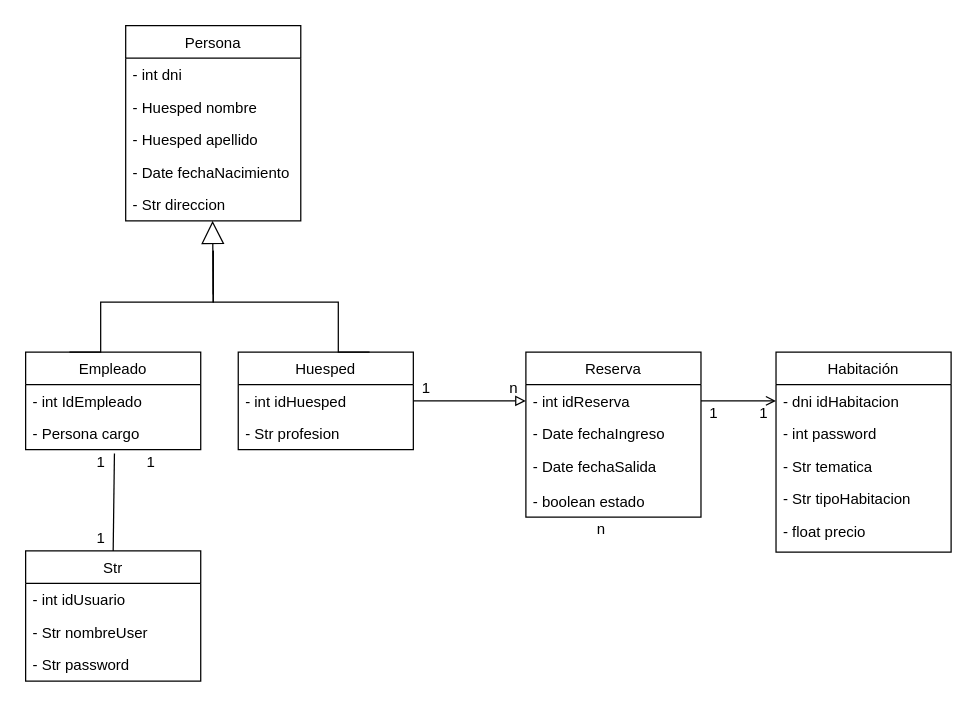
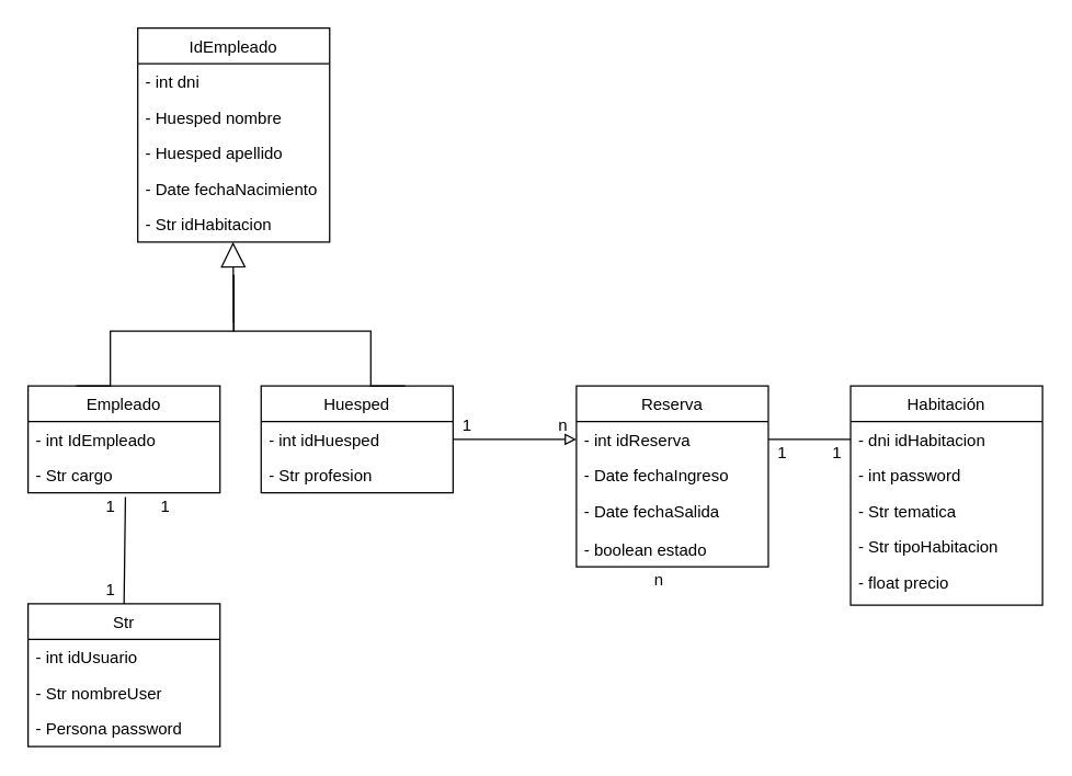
  <mxCell id="0" />
  <mxCell id="1" parent="0" />
  <mxCell id="2" value="Habitación" style="swimlane;fontStyle=0;childLayout=stackLayout;horizontal=1;startSize=26;fillColor=none;horizontalStack=0;resizeParent=1;resizeParentMax=0;resizeLast=0;collapsible=1;marginBottom=0;" parent="1" vertex="1"><mxGeometry x="620" y="281" width="140" height="160" as="geometry" /></mxCell>
  <mxCell id="3" value="- dni idHabitacion" style="text;strokeColor=none;fillColor=none;align=left;verticalAlign=top;spacingLeft=4;spacingRight=4;overflow=hidden;rotatable=0;points=[[0,0.5],[1,0.5]];portConstraint=eastwest;" parent="2" vertex="1"><mxGeometry y="26" width="140" height="26" as="geometry" /></mxCell>
  <mxCell id="4" value="- int password" style="text;strokeColor=none;fillColor=none;align=left;verticalAlign=top;spacingLeft=4;spacingRight=4;overflow=hidden;rotatable=0;points=[[0,0.5],[1,0.5]];portConstraint=eastwest;" parent="2" vertex="1"><mxGeometry y="52" width="140" height="26" as="geometry" /></mxCell>
  <mxCell id="5" value="- Str tematica" style="text;strokeColor=none;fillColor=none;align=left;verticalAlign=top;spacingLeft=4;spacingRight=4;overflow=hidden;rotatable=0;points=[[0,0.5],[1,0.5]];portConstraint=eastwest;" parent="2" vertex="1"><mxGeometry y="78" width="140" height="26" as="geometry" /></mxCell>
  <mxCell id="6" value="- Str tipoHabitacion" style="text;strokeColor=none;fillColor=none;align=left;verticalAlign=top;spacingLeft=4;spacingRight=4;overflow=hidden;rotatable=0;points=[[0,0.5],[1,0.5]];portConstraint=eastwest;" parent="2" vertex="1"><mxGeometry y="104" width="140" height="26" as="geometry" /></mxCell>
  <mxCell id="7" value="- float precio" style="text;strokeColor=none;fillColor=none;align=left;verticalAlign=top;spacingLeft=4;spacingRight=4;overflow=hidden;rotatable=0;points=[[0,0.5],[1,0.5]];portConstraint=eastwest;" parent="2" vertex="1"><mxGeometry y="130" width="140" height="30" as="geometry" /></mxCell>
  <mxCell id="8" value="Reserva" style="swimlane;fontStyle=0;childLayout=stackLayout;horizontal=1;startSize=26;fillColor=none;horizontalStack=0;resizeParent=1;resizeParentMax=0;resizeLast=0;collapsible=1;marginBottom=0;" parent="1" vertex="1"><mxGeometry x="420" y="281" width="140" height="132" as="geometry" /></mxCell>
  <mxCell id="9" value="- int idReserva" style="text;strokeColor=none;fillColor=none;align=left;verticalAlign=top;spacingLeft=4;spacingRight=4;overflow=hidden;rotatable=0;points=[[0,0.5],[1,0.5]];portConstraint=eastwest;" parent="8" vertex="1"><mxGeometry y="26" width="140" height="26" as="geometry" /></mxCell>
  <mxCell id="10" value="- Date fechaIngreso" style="text;strokeColor=none;fillColor=none;align=left;verticalAlign=top;spacingLeft=4;spacingRight=4;overflow=hidden;rotatable=0;points=[[0,0.5],[1,0.5]];portConstraint=eastwest;" parent="8" vertex="1"><mxGeometry y="52" width="140" height="26" as="geometry" /></mxCell>
  <mxCell id="11" value="- Date fechaSalida" style="text;strokeColor=none;fillColor=none;align=left;verticalAlign=top;spacingLeft=4;spacingRight=4;overflow=hidden;rotatable=0;points=[[0,0.5],[1,0.5]];portConstraint=eastwest;" parent="8" vertex="1"><mxGeometry y="78" width="140" height="28" as="geometry" /></mxCell>
  <mxCell id="12" value="- boolean estado" style="text;strokeColor=none;fillColor=none;align=left;verticalAlign=top;spacingLeft=4;spacingRight=4;overflow=hidden;rotatable=0;points=[[0,0.5],[1,0.5]];portConstraint=eastwest;" parent="8" vertex="1"><mxGeometry y="106" width="140" height="26" as="geometry" /></mxCell>
- <mxCell id="13" value="Persona" style="swimlane;fontStyle=0;childLayout=stackLayout;horizontal=1;startSize=26;fillColor=none;horizontalStack=0;resizeParent=1;resizeParentMax=0;resizeLast=0;collapsible=1;marginBottom=0;" parent="1" vertex="1"><mxGeometry x="100" y="20" width="140" height="156" as="geometry" /></mxCell>
+ <mxCell id="13" value="IdEmpleado" style="swimlane;fontStyle=0;childLayout=stackLayout;horizontal=1;startSize=26;fillColor=none;horizontalStack=0;resizeParent=1;resizeParentMax=0;resizeLast=0;collapsible=1;marginBottom=0;" parent="1" vertex="1"><mxGeometry x="100" y="20" width="140" height="156" as="geometry" /></mxCell>
  <mxCell id="14" value="- int dni" style="text;strokeColor=none;fillColor=none;align=left;verticalAlign=top;spacingLeft=4;spacingRight=4;overflow=hidden;rotatable=0;points=[[0,0.5],[1,0.5]];portConstraint=eastwest;" parent="13" vertex="1"><mxGeometry y="26" width="140" height="26" as="geometry" /></mxCell>
  <mxCell id="15" value="- Huesped nombre" style="text;strokeColor=none;fillColor=none;align=left;verticalAlign=top;spacingLeft=4;spacingRight=4;overflow=hidden;rotatable=0;points=[[0,0.5],[1,0.5]];portConstraint=eastwest;" parent="13" vertex="1"><mxGeometry y="52" width="140" height="26" as="geometry" /></mxCell>
  <mxCell id="16" value="- Huesped apellido" style="text;strokeColor=none;fillColor=none;align=left;verticalAlign=top;spacingLeft=4;spacingRight=4;overflow=hidden;rotatable=0;points=[[0,0.5],[1,0.5]];portConstraint=eastwest;" parent="13" vertex="1"><mxGeometry y="78" width="140" height="26" as="geometry" /></mxCell>
  <mxCell id="17" value="- Date fechaNacimiento" style="text;strokeColor=none;fillColor=none;align=left;verticalAlign=top;spacingLeft=4;spacingRight=4;overflow=hidden;rotatable=0;points=[[0,0.5],[1,0.5]];portConstraint=eastwest;" parent="13" vertex="1"><mxGeometry y="104" width="140" height="26" as="geometry" /></mxCell>
- <mxCell id="18" value="- Str direccion" style="text;strokeColor=none;fillColor=none;align=left;verticalAlign=top;spacingLeft=4;spacingRight=4;overflow=hidden;rotatable=0;points=[[0,0.5],[1,0.5]];portConstraint=eastwest;" parent="13" vertex="1"><mxGeometry y="130" width="140" height="26" as="geometry" /></mxCell>
+ <mxCell id="18" value="- Str idHabitacion" style="text;strokeColor=none;fillColor=none;align=left;verticalAlign=top;spacingLeft=4;spacingRight=4;overflow=hidden;rotatable=0;points=[[0,0.5],[1,0.5]];portConstraint=eastwest;" parent="13" vertex="1"><mxGeometry y="130" width="140" height="26" as="geometry" /></mxCell>
  <mxCell id="19" style="edgeStyle=orthogonalEdgeStyle;rounded=0;orthogonalLoop=1;jettySize=auto;html=1;exitX=0.25;exitY=0;exitDx=0;exitDy=0;endArrow=none;endFill=0;" parent="1" source="20" edge="1"><mxGeometry relative="1" as="geometry"><mxPoint x="170" y="200" as="targetPoint" /><Array as="points"><mxPoint x="80" y="281" /><mxPoint x="80" y="241" /><mxPoint x="170" y="241" /></Array></mxGeometry></mxCell>
  <mxCell id="20" value="Empleado" style="swimlane;fontStyle=0;childLayout=stackLayout;horizontal=1;startSize=26;fillColor=none;horizontalStack=0;resizeParent=1;resizeParentMax=0;resizeLast=0;collapsible=1;marginBottom=0;" parent="1" vertex="1"><mxGeometry x="20" y="281" width="140" height="78" as="geometry" /></mxCell>
  <mxCell id="21" value="- int IdEmpleado" style="text;strokeColor=none;fillColor=none;align=left;verticalAlign=top;spacingLeft=4;spacingRight=4;overflow=hidden;rotatable=0;points=[[0,0.5],[1,0.5]];portConstraint=eastwest;" parent="20" vertex="1"><mxGeometry y="26" width="140" height="26" as="geometry" /></mxCell>
- <mxCell id="22" value="- Persona cargo" style="text;strokeColor=none;fillColor=none;align=left;verticalAlign=top;spacingLeft=4;spacingRight=4;overflow=hidden;rotatable=0;points=[[0,0.5],[1,0.5]];portConstraint=eastwest;" parent="20" vertex="1"><mxGeometry y="52" width="140" height="26" as="geometry" /></mxCell>
+ <mxCell id="22" value="- Str cargo" style="text;strokeColor=none;fillColor=none;align=left;verticalAlign=top;spacingLeft=4;spacingRight=4;overflow=hidden;rotatable=0;points=[[0,0.5],[1,0.5]];portConstraint=eastwest;" parent="20" vertex="1"><mxGeometry y="52" width="140" height="26" as="geometry" /></mxCell>
  <mxCell id="23" style="edgeStyle=orthogonalEdgeStyle;rounded=0;orthogonalLoop=1;jettySize=auto;html=1;exitX=0.75;exitY=0;exitDx=0;exitDy=0;endArrow=none;endFill=0;" parent="1" source="24" edge="1"><mxGeometry relative="1" as="geometry"><mxPoint x="170" y="200" as="targetPoint" /><Array as="points"><mxPoint x="270" y="281" /><mxPoint x="270" y="241" /><mxPoint x="170" y="241" /></Array></mxGeometry></mxCell>
  <mxCell id="24" value="Huesped" style="swimlane;fontStyle=0;childLayout=stackLayout;horizontal=1;startSize=26;fillColor=none;horizontalStack=0;resizeParent=1;resizeParentMax=0;resizeLast=0;collapsible=1;marginBottom=0;" parent="1" vertex="1"><mxGeometry x="190" y="281" width="140" height="78" as="geometry" /></mxCell>
  <mxCell id="25" value="- int idHuesped" style="text;strokeColor=none;fillColor=none;align=left;verticalAlign=top;spacingLeft=4;spacingRight=4;overflow=hidden;rotatable=0;points=[[0,0.5],[1,0.5]];portConstraint=eastwest;" parent="24" vertex="1"><mxGeometry y="26" width="140" height="26" as="geometry" /></mxCell>
  <mxCell id="26" value="- Str profesion" style="text;strokeColor=none;fillColor=none;align=left;verticalAlign=top;spacingLeft=4;spacingRight=4;overflow=hidden;rotatable=0;points=[[0,0.5],[1,0.5]];portConstraint=eastwest;" parent="24" vertex="1"><mxGeometry y="52" width="140" height="26" as="geometry" /></mxCell>
  <mxCell id="27" style="edgeStyle=none;rounded=0;orthogonalLoop=1;jettySize=auto;html=1;exitX=0.5;exitY=0;exitDx=0;exitDy=0;endArrow=none;endFill=0;entryX=1.05;entryY=0.15;entryDx=0;entryDy=0;entryPerimeter=0;" parent="1" source="28" target="33" edge="1"><mxGeometry relative="1" as="geometry"><mxPoint x="89.02" y="385.988" as="targetPoint" /><Array as="points" /></mxGeometry></mxCell>
  <mxCell id="28" value="Str" style="swimlane;fontStyle=0;childLayout=stackLayout;horizontal=1;startSize=26;fillColor=none;horizontalStack=0;resizeParent=1;resizeParentMax=0;resizeLast=0;collapsible=1;marginBottom=0;" parent="1" vertex="1"><mxGeometry x="20" y="440" width="140" height="104" as="geometry" /></mxCell>
  <mxCell id="29" value="- int idUsuario" style="text;strokeColor=none;fillColor=none;align=left;verticalAlign=top;spacingLeft=4;spacingRight=4;overflow=hidden;rotatable=0;points=[[0,0.5],[1,0.5]];portConstraint=eastwest;" parent="28" vertex="1"><mxGeometry y="26" width="140" height="26" as="geometry" /></mxCell>
  <mxCell id="30" value="- Str nombreUser" style="text;strokeColor=none;fillColor=none;align=left;verticalAlign=top;spacingLeft=4;spacingRight=4;overflow=hidden;rotatable=0;points=[[0,0.5],[1,0.5]];portConstraint=eastwest;" parent="28" vertex="1"><mxGeometry y="52" width="140" height="26" as="geometry" /></mxCell>
- <mxCell id="31" value="- Str password" style="text;strokeColor=none;fillColor=none;align=left;verticalAlign=top;spacingLeft=4;spacingRight=4;overflow=hidden;rotatable=0;points=[[0,0.5],[1,0.5]];portConstraint=eastwest;" parent="28" vertex="1"><mxGeometry y="78" width="140" height="26" as="geometry" /></mxCell>
+ <mxCell id="31" value="- Persona password" style="text;strokeColor=none;fillColor=none;align=left;verticalAlign=top;spacingLeft=4;spacingRight=4;overflow=hidden;rotatable=0;points=[[0,0.5],[1,0.5]];portConstraint=eastwest;" parent="28" vertex="1"><mxGeometry y="78" width="140" height="26" as="geometry" /></mxCell>
  <mxCell id="32" value="" style="endArrow=block;endSize=16;endFill=0;html=1;" parent="1" edge="1"><mxGeometry width="160" relative="1" as="geometry"><mxPoint x="170" y="235" as="sourcePoint" /><mxPoint x="169.5" y="176" as="targetPoint" /></mxGeometry></mxCell>
  <mxCell id="33" value="1" style="text;html=1;resizable=0;autosize=1;align=center;verticalAlign=middle;points=[];fillColor=none;strokeColor=none;rounded=0;" parent="1" vertex="1"><mxGeometry x="70" y="359" width="20" height="20" as="geometry" /></mxCell>
  <mxCell id="34" value="1" style="text;html=1;resizable=0;autosize=1;align=center;verticalAlign=middle;points=[];fillColor=none;strokeColor=none;rounded=0;" parent="1" vertex="1"><mxGeometry x="70" y="420" width="20" height="20" as="geometry" /></mxCell>
  <mxCell id="35" style="edgeStyle=orthogonalEdgeStyle;rounded=0;orthogonalLoop=1;jettySize=auto;html=1;exitX=1;exitY=0.5;exitDx=0;exitDy=0;entryX=0;entryY=0.5;entryDx=0;entryDy=0;endArrow=block;endFill=0;" parent="1" source="25" target="9" edge="1"><mxGeometry relative="1" as="geometry" /></mxCell>
  <mxCell id="36" value="1" style="text;html=1;resizable=0;autosize=1;align=center;verticalAlign=middle;points=[];fillColor=none;strokeColor=none;rounded=0;" parent="1" vertex="1"><mxGeometry x="330" y="300" width="20" height="20" as="geometry" /></mxCell>
  <mxCell id="37" value="n" style="text;html=1;resizable=0;autosize=1;align=center;verticalAlign=middle;points=[];fillColor=none;strokeColor=none;rounded=0;" parent="1" vertex="1"><mxGeometry x="400" y="300" width="20" height="20" as="geometry" /></mxCell>
  <mxCell id="38" value="1" style="text;html=1;resizable=0;autosize=1;align=center;verticalAlign=middle;points=[];fillColor=none;strokeColor=none;rounded=0;" parent="1" vertex="1"><mxGeometry x="110" y="359" width="20" height="20" as="geometry" /></mxCell>
  <mxCell id="39" value="n" style="text;html=1;resizable=0;autosize=1;align=center;verticalAlign=middle;points=[];fillColor=none;strokeColor=none;rounded=0;" parent="1" vertex="1"><mxGeometry x="470" y="413" width="20" height="20" as="geometry" /></mxCell>
- <mxCell id="40" style="edgeStyle=none;rounded=0;orthogonalLoop=1;jettySize=auto;html=1;exitX=1;exitY=0.5;exitDx=0;exitDy=0;entryX=0;entryY=0.5;entryDx=0;entryDy=0;endArrow=open;endFill=0;" parent="1" source="9" target="3" edge="1"><mxGeometry relative="1" as="geometry" /></mxCell>
+ <mxCell id="40" style="edgeStyle=none;rounded=0;orthogonalLoop=1;jettySize=auto;html=1;exitX=1;exitY=0.5;exitDx=0;exitDy=0;entryX=0;entryY=0.5;entryDx=0;entryDy=0;endArrow=none;endFill=0;" parent="1" source="9" target="3" edge="1"><mxGeometry relative="1" as="geometry" /></mxCell>
  <mxCell id="41" value="1" style="text;html=1;resizable=0;autosize=1;align=center;verticalAlign=middle;points=[];fillColor=none;strokeColor=none;rounded=0;" parent="1" vertex="1"><mxGeometry x="560" y="320" width="20" height="20" as="geometry" /></mxCell>
  <mxCell id="42" value="1" style="text;html=1;resizable=0;autosize=1;align=center;verticalAlign=middle;points=[];fillColor=none;strokeColor=none;rounded=0;" parent="1" vertex="1"><mxGeometry x="600" y="320" width="20" height="20" as="geometry" /></mxCell>
